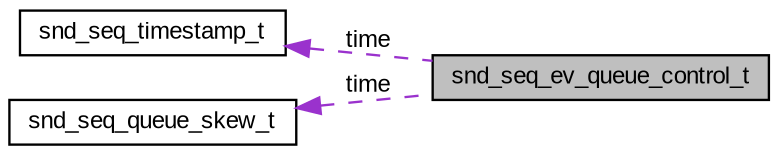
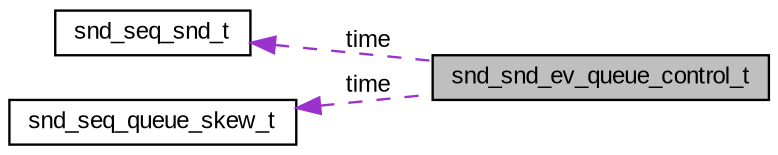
  digraph {
    fontname="Liberation Sans"
    rankdir=LR
    node [color=black fillcolor=white fontname="Liberation Sans" fontsize=10 shape=record style=filled]
    edge [color=darkorchid3 dir=back fontname="Liberation Sans" fontsize=10 labelfontname=Helvetica labelfontsize=10 style=dashed]
-   n1 [fillcolor=grey75 fontcolor=black height=0.2 label=snd_seq_ev_queue_control_t width=0.4]
-   n2 [height=0.2 label=snd_seq_timestamp_t width=0.4]
+   n1 [fillcolor=grey75 fontcolor=black height=0.2 label=snd_snd_ev_queue_control_t width=0.4]
+   n2 [height=0.2 label=snd_seq_snd_t width=0.4]
    n3 [height=0.2 label=snd_seq_queue_skew_t width=0.4]
    n2 -> n1 [label=" time"]
    n3 -> n1 [label=" time"]
  }
